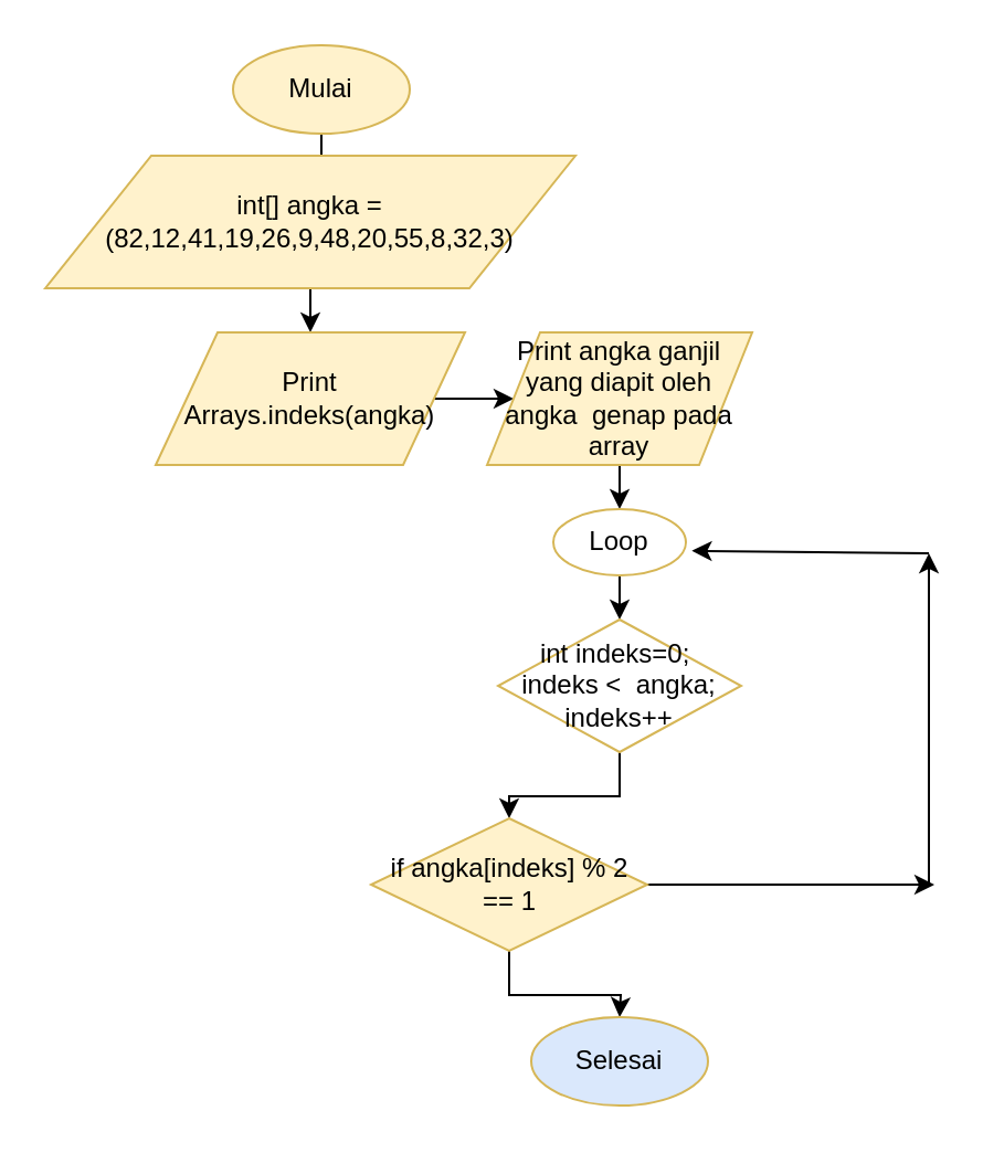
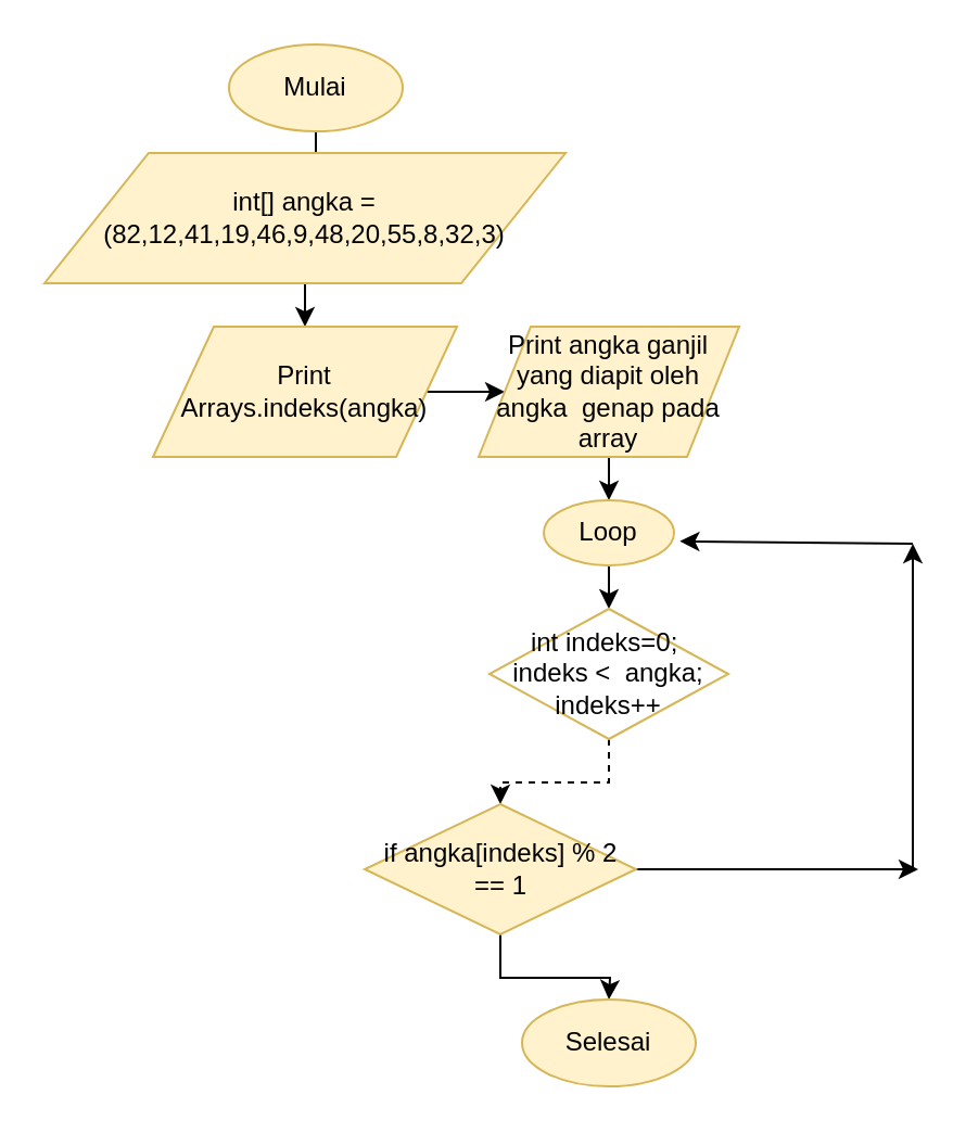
  <mxCell id="0" />
  <mxCell id="1" parent="0" />
  <mxCell id="2" value="" style="edgeStyle=orthogonalEdgeStyle;rounded=0;orthogonalLoop=1;jettySize=auto;html=1;" parent="1" source="3" edge="1"><mxGeometry relative="1" as="geometry"><mxPoint x="140" y="70" as="targetPoint" /></mxGeometry></mxCell>
  <mxCell id="3" value="Mulai" style="ellipse;whiteSpace=wrap;html=1;fillColor=#fff2cc;strokeColor=#d6b656;" parent="1" vertex="1"><mxGeometry x="105" y="20" width="80" height="40" as="geometry" /></mxCell>
  <mxCell id="4" value="" style="edgeStyle=orthogonalEdgeStyle;rounded=0;orthogonalLoop=1;jettySize=auto;html=1;" edge="1" parent="1" source="5"><mxGeometry relative="1" as="geometry"><mxPoint x="140" y="150" as="targetPoint" /></mxGeometry></mxCell>
- <mxCell id="5" value="int[] angka = (82,12,41,19,26,9,48,20,55,8,32,3)" style="shape=parallelogram;perimeter=parallelogramPerimeter;whiteSpace=wrap;html=1;fillColor=#fff2cc;strokeColor=#d6b656;" vertex="1" parent="1"><mxGeometry y="70" width="240" height="60" as="geometry" x="20" /></mxCell>
+ <mxCell id="5" value="int[] angka = (82,12,41,19,46,9,48,20,55,8,32,3)" style="shape=parallelogram;perimeter=parallelogramPerimeter;whiteSpace=wrap;html=1;fillColor=#fff2cc;strokeColor=#d6b656;" vertex="1" parent="1"><mxGeometry y="70" width="240" height="60" as="geometry" x="20" /></mxCell>
  <mxCell id="6" value="" style="edgeStyle=orthogonalEdgeStyle;rounded=0;orthogonalLoop=1;jettySize=auto;html=1;" edge="1" parent="1" source="7" target="9"><mxGeometry relative="1" as="geometry" /></mxCell>
  <mxCell id="7" value="Print Arrays.indeks(angka)" style="shape=parallelogram;perimeter=parallelogramPerimeter;whiteSpace=wrap;html=1;fillColor=#fff2cc;strokeColor=#d6b656;" vertex="1" parent="1"><mxGeometry x="70" y="150" width="140" height="60" as="geometry" /></mxCell>
  <mxCell id="8" value="" style="edgeStyle=orthogonalEdgeStyle;rounded=0;orthogonalLoop=1;jettySize=auto;html=1;" edge="1" parent="1" source="9"><mxGeometry relative="1" as="geometry"><mxPoint x="280" y="230" as="targetPoint" /></mxGeometry></mxCell>
  <mxCell id="9" value="Print angka ganjil yang diapit oleh angka&amp;nbsp; genap pada array" style="shape=parallelogram;perimeter=parallelogramPerimeter;whiteSpace=wrap;html=1;fillColor=#fff2cc;strokeColor=#d6b656;" vertex="1" parent="1"><mxGeometry x="220" y="150" width="120" height="60" as="geometry" /></mxCell>
  <mxCell id="10" value="" style="edgeStyle=orthogonalEdgeStyle;rounded=0;orthogonalLoop=1;jettySize=auto;html=1;" edge="1" parent="1" source="11"><mxGeometry relative="1" as="geometry"><mxPoint x="280" y="280" as="targetPoint" /></mxGeometry></mxCell>
- <mxCell id="11" value="Loop" style="ellipse;whiteSpace=wrap;html=1;fillColor=#ffffff;strokeColor=#d6b656;" vertex="1" parent="1"><mxGeometry x="250" y="230" width="60" height="30" as="geometry" /></mxCell>
- <mxCell id="12" value="" style="edgeStyle=orthogonalEdgeStyle;rounded=0;orthogonalLoop=1;jettySize=auto;html=1;" edge="1" parent="1" source="13" target="16"><mxGeometry relative="1" as="geometry" /></mxCell>
+ <mxCell id="11" value="Loop" style="ellipse;whiteSpace=wrap;html=1;fillColor=#fff2cc;strokeColor=#d6b656;" vertex="1" parent="1"><mxGeometry x="250" y="230" width="60" height="30" as="geometry" /></mxCell>
+ <mxCell id="12" value="" style="edgeStyle=orthogonalEdgeStyle;rounded=0;orthogonalLoop=1;jettySize=auto;html=1;dashed=1;" edge="1" parent="1" source="13" target="16"><mxGeometry relative="1" as="geometry" /></mxCell>
  <mxCell id="13" value="int indeks=0;&amp;nbsp; indeks &amp;lt;&amp;nbsp; angka; indeks++" style="rhombus;whiteSpace=wrap;html=1;fillColor=#ffffff;strokeColor=#d6b656;" vertex="1" parent="1"><mxGeometry x="225" y="280" width="110" height="60" as="geometry" /></mxCell>
  <mxCell id="14" value="" style="edgeStyle=orthogonalEdgeStyle;rounded=0;orthogonalLoop=1;jettySize=auto;html=1;" edge="1" parent="1" source="16"><mxGeometry relative="1" as="geometry"><mxPoint x="422.5" y="400" as="targetPoint" /></mxGeometry></mxCell>
  <mxCell id="15" value="" style="edgeStyle=orthogonalEdgeStyle;rounded=0;orthogonalLoop=1;jettySize=auto;html=1;" edge="1" parent="1" source="16"><mxGeometry relative="1" as="geometry"><mxPoint x="280" y="460" as="targetPoint" /></mxGeometry></mxCell>
  <mxCell id="16" value="if angka[indeks] % 2 == 1" style="rhombus;whiteSpace=wrap;html=1;fillColor=#fff2cc;strokeColor=#d6b656;" vertex="1" parent="1"><mxGeometry x="167.5" y="370" width="125" height="60" as="geometry" /></mxCell>
  <mxCell id="17" value="" style="endArrow=classic;html=1;" edge="1" parent="1"><mxGeometry width="50" height="50" relative="1" as="geometry"><mxPoint x="420" y="400" as="sourcePoint" /><mxPoint x="420" y="250" as="targetPoint" /></mxGeometry></mxCell>
  <mxCell id="18" value="" style="endArrow=classic;html=1;entryX=1.045;entryY=0.629;entryDx=0;entryDy=0;entryPerimeter=0;" edge="1" parent="1" target="11"><mxGeometry width="50" height="50" relative="1" as="geometry"><mxPoint x="420" y="250" as="sourcePoint" /><mxPoint x="320" y="250" as="targetPoint" /></mxGeometry></mxCell>
- <mxCell id="19" value="Selesai" style="ellipse;whiteSpace=wrap;html=1;fillColor=#dae8fc;strokeColor=#d6b656;" vertex="1" parent="1"><mxGeometry x="240" y="460" width="80" height="40" as="geometry" /></mxCell>
+ <mxCell id="19" value="Selesai" style="ellipse;whiteSpace=wrap;html=1;fillColor=#fff2cc;strokeColor=#d6b656;" vertex="1" parent="1"><mxGeometry x="240" y="460" width="80" height="40" as="geometry" /></mxCell>
